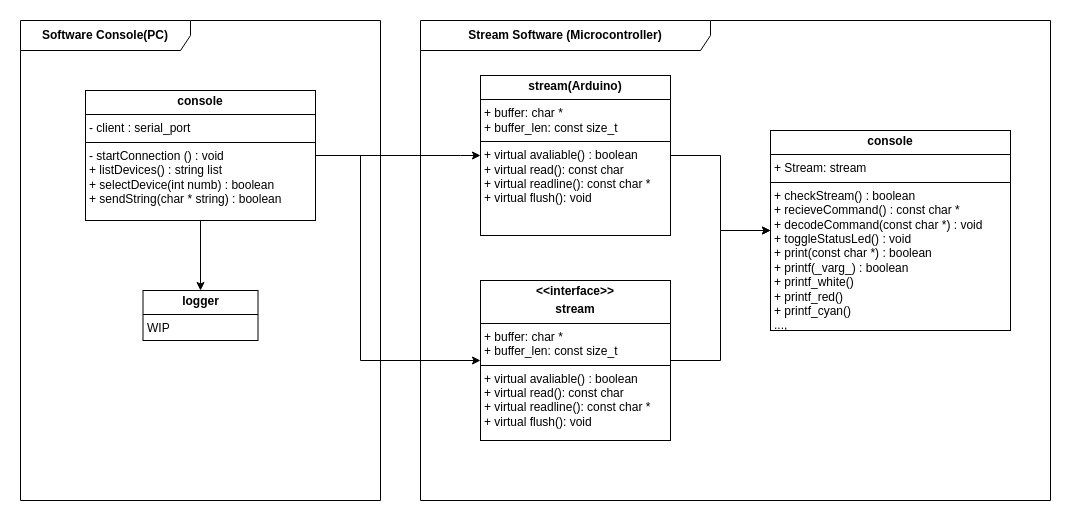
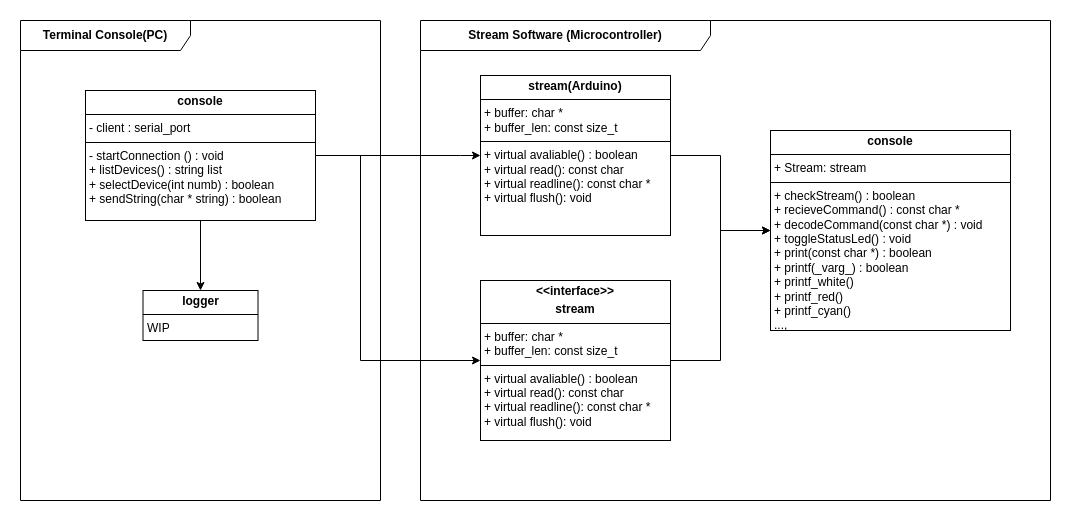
  <mxCell id="0" />
  <mxCell id="1" parent="0" />
  <mxCell id="2" value="&lt;span style=&quot;font-weight: 700;&quot;&gt;Stream Software (Microcontroller)&lt;/span&gt;" style="shape=umlFrame;whiteSpace=wrap;html=1;pointerEvents=0;width=290;height=30;" vertex="1" parent="1"><mxGeometry x="420" y="20" width="630" height="480" as="geometry" /></mxCell>
  <mxCell id="3" value="&lt;p style=&quot;margin:0px;margin-top:4px;text-align:center;&quot;&gt;&lt;b&gt;console&lt;/b&gt;&lt;/p&gt;&lt;hr size=&quot;1&quot; style=&quot;border-style:solid;&quot;&gt;&lt;p style=&quot;margin:0px;margin-left:4px;&quot;&gt;+ Stream: stream&lt;br&gt;&lt;/p&gt;&lt;hr size=&quot;1&quot; style=&quot;border-style:solid;&quot;&gt;&lt;p style=&quot;margin:0px;margin-left:4px;&quot;&gt;+ checkStream() : boolean&lt;/p&gt;&lt;p style=&quot;margin:0px;margin-left:4px;&quot;&gt;+ recieveCommand() : const char *&lt;/p&gt;&lt;p style=&quot;margin:0px;margin-left:4px;&quot;&gt;+ decodeCommand(const char *) : void&lt;/p&gt;&lt;p style=&quot;margin:0px;margin-left:4px;&quot;&gt;+ toggleStatusLed() : void&lt;/p&gt;&lt;p style=&quot;margin: 0px 0px 0px 4px;&quot;&gt;+ print(const char *) : boolean&lt;/p&gt;&lt;p style=&quot;margin: 0px 0px 0px 4px;&quot;&gt;+ printf(_varg_) : boolean&lt;/p&gt;&lt;p style=&quot;margin: 0px 0px 0px 4px;&quot;&gt;+ printf_white()&lt;/p&gt;&lt;p style=&quot;margin: 0px 0px 0px 4px;&quot;&gt;+ printf_red()&lt;/p&gt;&lt;p style=&quot;margin: 0px 0px 0px 4px;&quot;&gt;+ printf_cyan(&lt;span style=&quot;background-color: transparent; color: light-dark(rgb(0, 0, 0), rgb(255, 255, 255));&quot;&gt;)&lt;/span&gt;&lt;/p&gt;&lt;p style=&quot;margin: 0px 0px 0px 4px;&quot;&gt;&lt;span style=&quot;background-color: transparent; color: light-dark(rgb(0, 0, 0), rgb(255, 255, 255));&quot;&gt;...,&lt;/span&gt;&lt;/p&gt;" style="verticalAlign=top;align=left;overflow=fill;html=1;whiteSpace=wrap;" vertex="1" parent="1"><mxGeometry x="770" y="130" width="240" height="200" as="geometry" /></mxCell>
  <mxCell id="4" style="edgeStyle=orthogonalEdgeStyle;rounded=0;orthogonalLoop=1;jettySize=auto;html=1;" edge="1" parent="1" source="5" target="3"><mxGeometry relative="1" as="geometry" /></mxCell>
  <mxCell id="5" value="&lt;p style=&quot;margin:0px;margin-top:4px;text-align:center;&quot;&gt;&lt;b&gt;&amp;lt;&amp;lt;interface&amp;gt;&amp;gt;&lt;/b&gt;&lt;/p&gt;&lt;p style=&quot;margin:0px;margin-top:4px;text-align:center;&quot;&gt;&lt;b&gt;stream&lt;/b&gt;&lt;/p&gt;&lt;hr size=&quot;1&quot; style=&quot;border-style:solid;&quot;&gt;&lt;p style=&quot;margin:0px;margin-left:4px;&quot;&gt;+ buffer: char *&lt;br&gt;+ buffer_len: const size_t&lt;/p&gt;&lt;hr size=&quot;1&quot; style=&quot;border-style:solid;&quot;&gt;&lt;p style=&quot;margin:0px;margin-left:4px;&quot;&gt;+ virtual avaliable() : boolean&lt;/p&gt;&lt;p style=&quot;margin:0px;margin-left:4px;&quot;&gt;+ virtual read(): const char&lt;/p&gt;&lt;p style=&quot;margin:0px;margin-left:4px;&quot;&gt;+ virtual readline(): const char *&lt;/p&gt;&lt;p style=&quot;margin:0px;margin-left:4px;&quot;&gt;+ virtual flush(): void&lt;/p&gt;&lt;p style=&quot;margin:0px;margin-left:4px;&quot;&gt;&lt;br&gt;&lt;/p&gt;" style="verticalAlign=top;align=left;overflow=fill;html=1;whiteSpace=wrap;" vertex="1" parent="1"><mxGeometry x="480" y="280" width="190" height="160" as="geometry" /></mxCell>
  <mxCell id="6" style="edgeStyle=orthogonalEdgeStyle;rounded=0;orthogonalLoop=1;jettySize=auto;html=1;exitX=1;exitY=0.5;exitDx=0;exitDy=0;" edge="1" parent="1" source="7" target="3"><mxGeometry relative="1" as="geometry" /></mxCell>
  <mxCell id="7" value="&lt;p style=&quot;margin:0px;margin-top:4px;text-align:center;&quot;&gt;&lt;b style=&quot;background-color: transparent; color: light-dark(rgb(0, 0, 0), rgb(255, 255, 255));&quot;&gt;stream(Arduino)&lt;/b&gt;&lt;/p&gt;&lt;hr size=&quot;1&quot; style=&quot;border-style:solid;&quot;&gt;&lt;p style=&quot;margin:0px;margin-left:4px;&quot;&gt;+ buffer: char *&lt;br&gt;+ buffer_len: const size_t&lt;/p&gt;&lt;hr size=&quot;1&quot; style=&quot;border-style:solid;&quot;&gt;&lt;p style=&quot;margin:0px;margin-left:4px;&quot;&gt;+ virtual avaliable() : boolean&lt;/p&gt;&lt;p style=&quot;margin:0px;margin-left:4px;&quot;&gt;+ virtual read(): const char&lt;/p&gt;&lt;p style=&quot;margin:0px;margin-left:4px;&quot;&gt;+ virtual readline(): const char *&lt;/p&gt;&lt;p style=&quot;margin:0px;margin-left:4px;&quot;&gt;+ virtual flush(): void&lt;/p&gt;&lt;p style=&quot;margin:0px;margin-left:4px;&quot;&gt;&lt;br&gt;&lt;/p&gt;" style="verticalAlign=top;align=left;overflow=fill;html=1;whiteSpace=wrap;" vertex="1" parent="1"><mxGeometry x="480" y="75" width="190" height="160" as="geometry" /></mxCell>
- <mxCell id="8" value="&lt;span style=&quot;font-weight: 700;&quot;&gt;Software Console(PC)&lt;/span&gt;" style="shape=umlFrame;whiteSpace=wrap;html=1;pointerEvents=0;width=170;height=30;" vertex="1" parent="1"><mxGeometry x="20" y="20" width="360" height="480" as="geometry" /></mxCell>
+ <mxCell id="8" value="&lt;span style=&quot;font-weight: 700;&quot;&gt;Terminal Console(PC)&lt;/span&gt;" style="shape=umlFrame;whiteSpace=wrap;html=1;pointerEvents=0;width=170;height=30;" vertex="1" parent="1"><mxGeometry x="20" y="20" width="360" height="480" as="geometry" /></mxCell>
  <mxCell id="9" style="edgeStyle=orthogonalEdgeStyle;rounded=0;orthogonalLoop=1;jettySize=auto;html=1;entryX=0;entryY=0.5;entryDx=0;entryDy=0;" edge="1" parent="1" source="12" target="7"><mxGeometry relative="1" as="geometry"><Array as="points"><mxPoint x="460" y="155" /><mxPoint x="460" y="155" /></Array></mxGeometry></mxCell>
  <mxCell id="10" style="edgeStyle=orthogonalEdgeStyle;rounded=0;orthogonalLoop=1;jettySize=auto;html=1;entryX=0;entryY=0.5;entryDx=0;entryDy=0;" edge="1" parent="1" source="12" target="5"><mxGeometry relative="1" as="geometry"><Array as="points"><mxPoint x="360" y="155" /><mxPoint x="360" y="360" /></Array></mxGeometry></mxCell>
  <mxCell id="11" style="edgeStyle=orthogonalEdgeStyle;rounded=0;orthogonalLoop=1;jettySize=auto;html=1;" edge="1" parent="1" source="12" target="13"><mxGeometry relative="1" as="geometry" /></mxCell>
  <mxCell id="12" value="&lt;p style=&quot;margin:0px;margin-top:4px;text-align:center;&quot;&gt;&lt;b&gt;console&lt;/b&gt;&lt;/p&gt;&lt;hr size=&quot;1&quot; style=&quot;border-style:solid;&quot;&gt;&lt;p style=&quot;margin:0px;margin-left:4px;&quot;&gt;- client : serial_port&lt;br&gt;&lt;/p&gt;&lt;hr size=&quot;1&quot; style=&quot;border-style:solid;&quot;&gt;&lt;p style=&quot;margin:0px;margin-left:4px;&quot;&gt;- startConnection () : void&lt;/p&gt;&lt;p style=&quot;margin:0px;margin-left:4px;&quot;&gt;+ listDevices() : string list&lt;/p&gt;&lt;p style=&quot;margin:0px;margin-left:4px;&quot;&gt;+ selectDevice(int numb) : boolean&lt;/p&gt;&lt;p style=&quot;margin:0px;margin-left:4px;&quot;&gt;+ sendString(char * string) : boolean&lt;/p&gt;&lt;p style=&quot;margin:0px;margin-left:4px;&quot;&gt;&lt;br&gt;&lt;/p&gt;" style="verticalAlign=top;align=left;overflow=fill;html=1;whiteSpace=wrap;" vertex="1" parent="1"><mxGeometry x="85" y="90" width="230" height="130" as="geometry" /></mxCell>
  <mxCell id="13" value="&lt;p style=&quot;margin:0px;margin-top:4px;text-align:center;&quot;&gt;&lt;b&gt;logger&lt;/b&gt;&lt;/p&gt;&lt;hr size=&quot;1&quot; style=&quot;border-style:solid;&quot;&gt;&lt;p style=&quot;margin:0px;margin-left:4px;&quot;&gt;WIP&lt;/p&gt;&lt;hr size=&quot;1&quot; style=&quot;border-style:solid;&quot;&gt;&lt;p style=&quot;margin:0px;margin-left:4px;&quot;&gt;WIP&lt;/p&gt;&lt;p style=&quot;margin:0px;margin-left:4px;&quot;&gt;&lt;br&gt;&lt;/p&gt;" style="verticalAlign=top;align=left;overflow=fill;html=1;whiteSpace=wrap;" vertex="1" parent="1"><mxGeometry x="142.5" y="290" width="115" height="50" as="geometry" /></mxCell>
